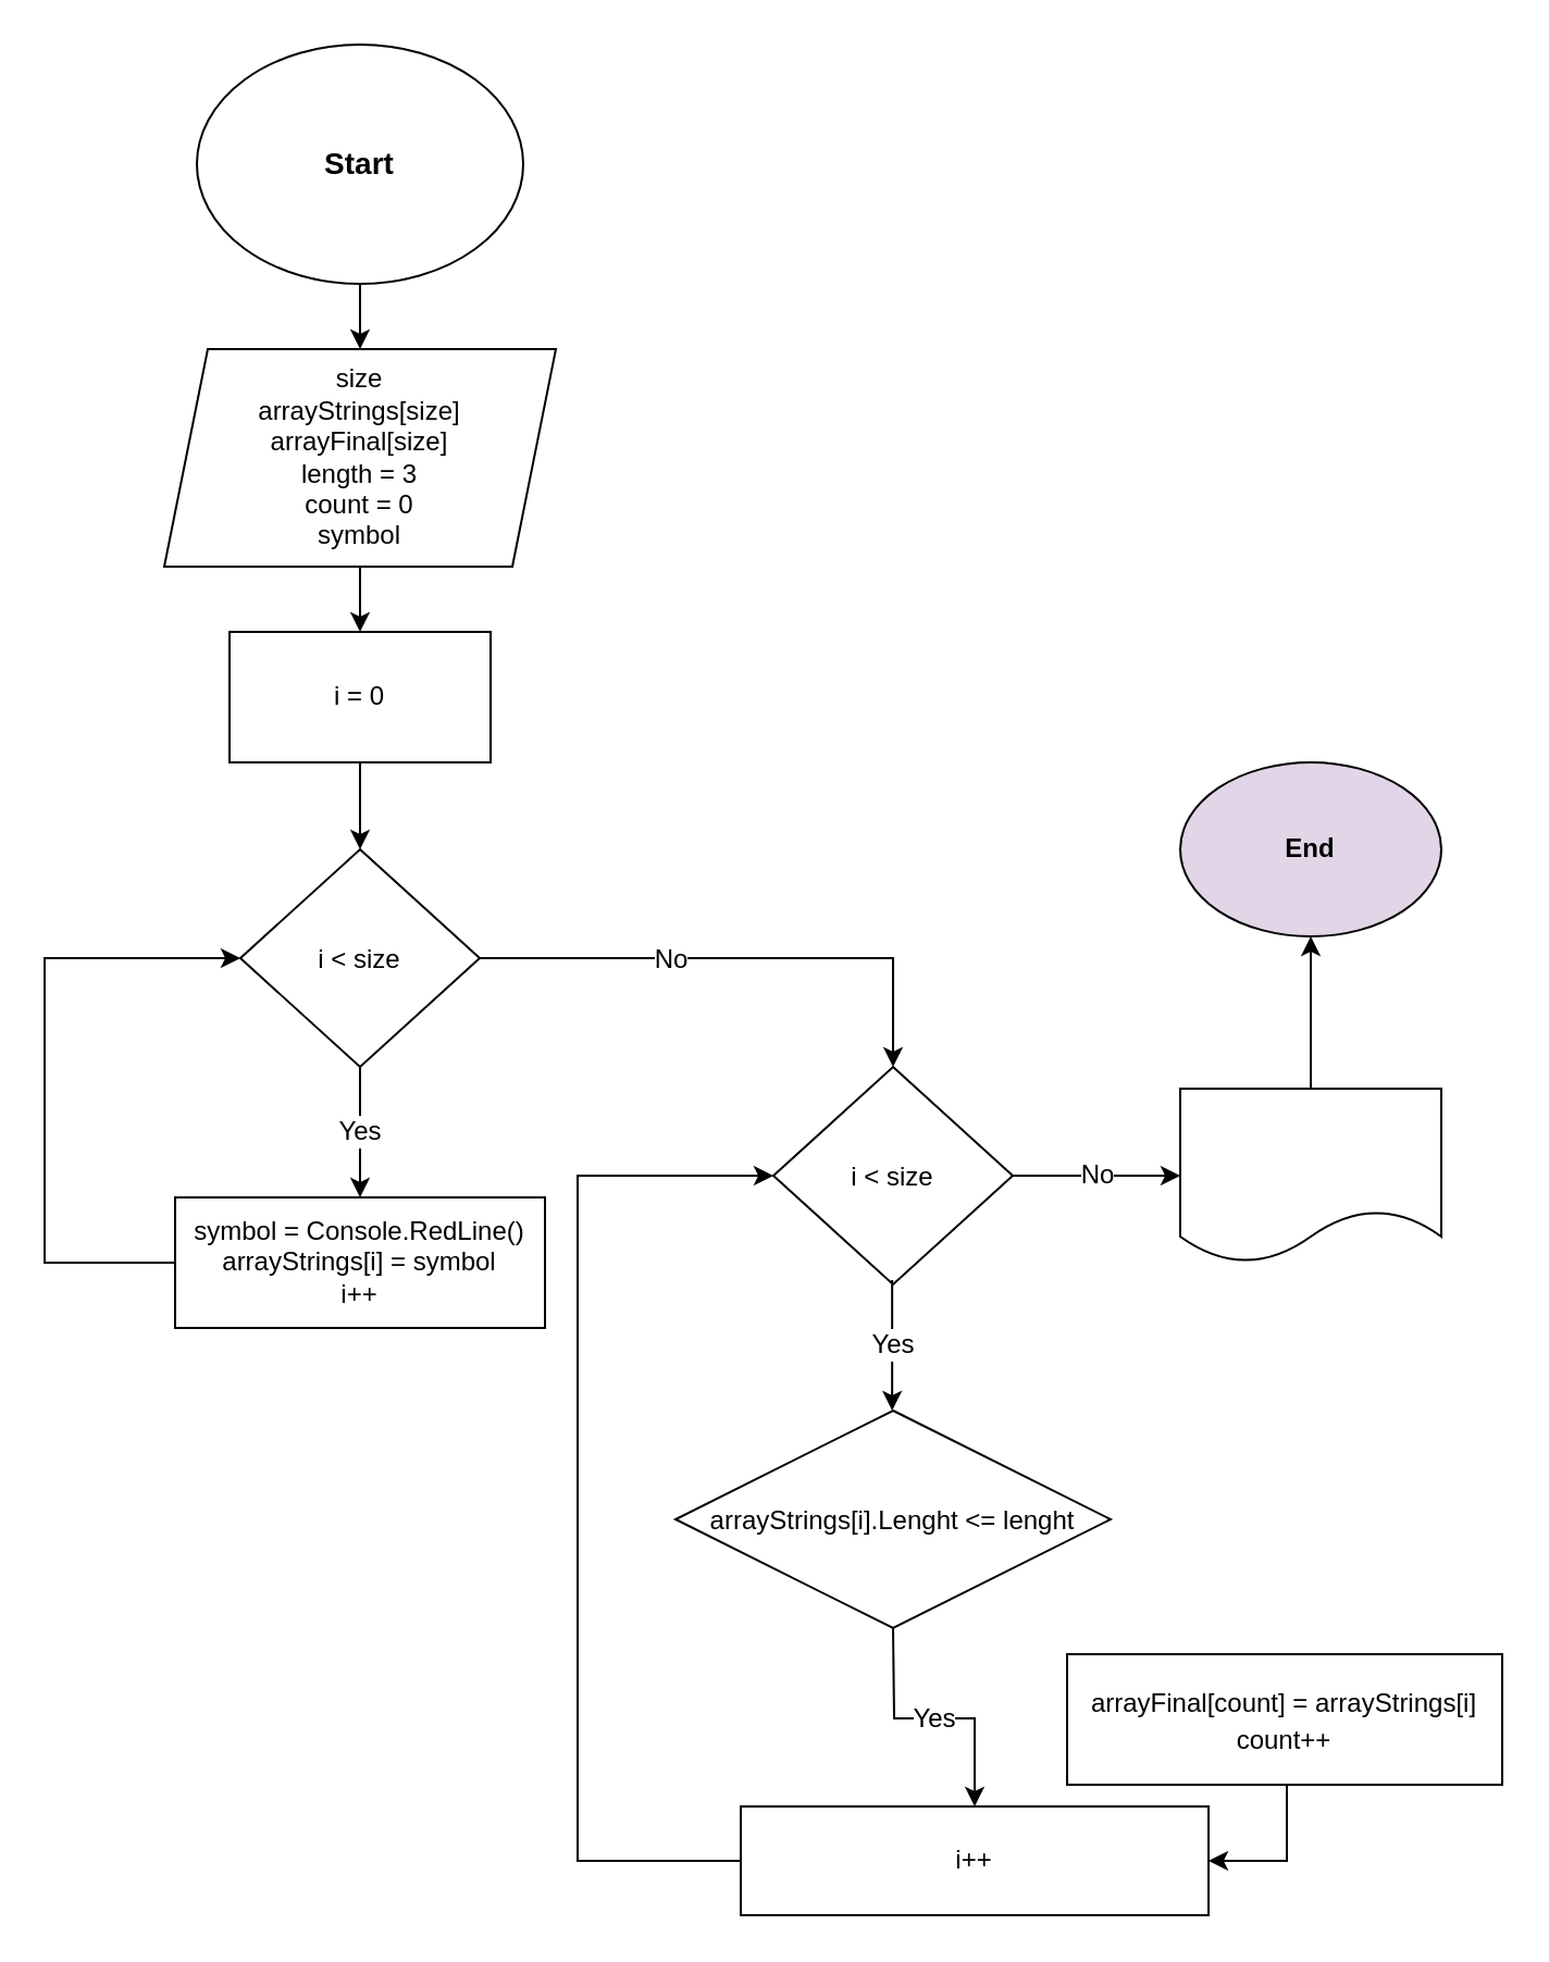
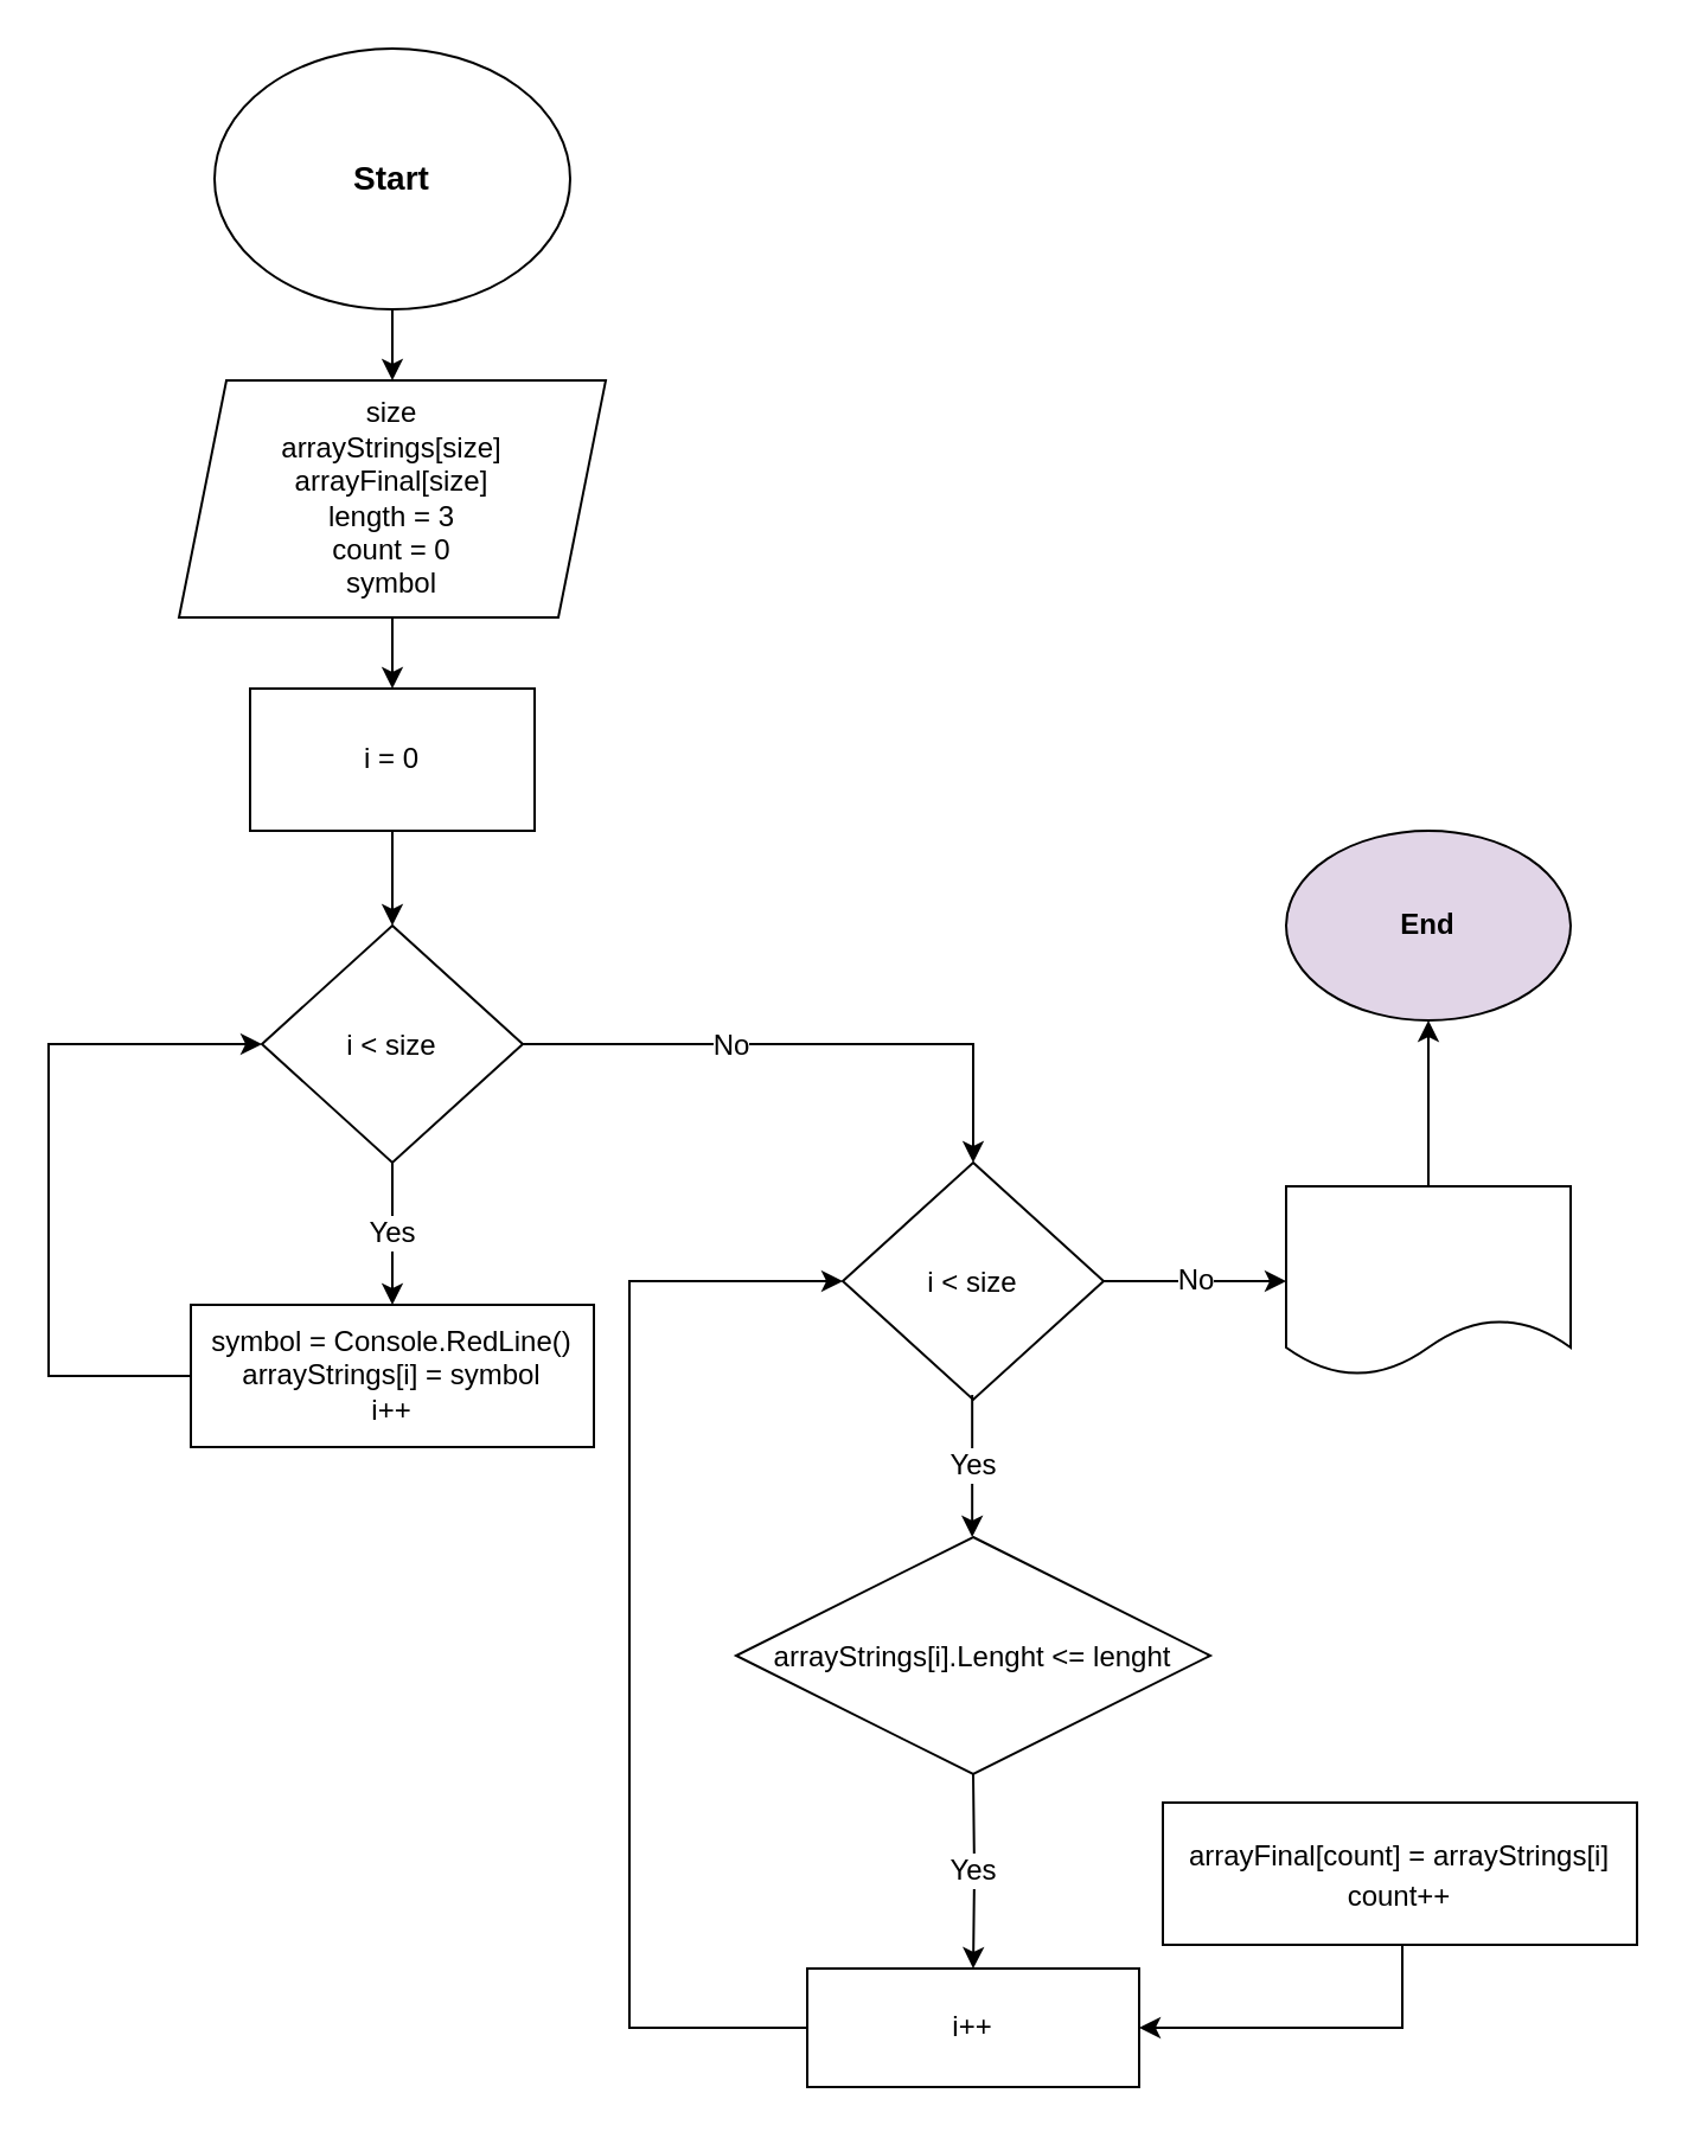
  <mxCell id="0" />
  <mxCell id="1" parent="0" />
  <mxCell id="2" value="" style="edgeStyle=orthogonalEdgeStyle;rounded=0;orthogonalLoop=1;jettySize=auto;html=1;" edge="1" parent="1" source="3" target="5"><mxGeometry relative="1" as="geometry" /></mxCell>
  <mxCell id="3" value="&lt;b&gt;&lt;font style=&quot;font-size: 14px;&quot;&gt;Start&lt;/font&gt;&lt;/b&gt;" style="ellipse;whiteSpace=wrap;html=1;" vertex="1" parent="1"><mxGeometry x="90" y="20" width="150" height="110" as="geometry" /></mxCell>
  <mxCell id="4" value="" style="edgeStyle=orthogonalEdgeStyle;rounded=0;orthogonalLoop=1;jettySize=auto;html=1;fontSize=14;" edge="1" parent="1" source="5" target="7"><mxGeometry relative="1" as="geometry" /></mxCell>
  <mxCell id="5" value="&lt;div&gt;size&lt;/div&gt;&lt;div&gt;&lt;span&gt;arrayStrings&lt;/span&gt;&lt;span lang=&quot;EN-US&quot;&gt;[size]&lt;/span&gt;&lt;/div&gt;&lt;div&gt;&lt;div&gt;&lt;span&gt;arrayFinal&lt;/span&gt;&lt;span lang=&quot;EN-US&quot;&gt;[size]&lt;/span&gt;&lt;/div&gt;&lt;div&gt;&lt;span lang=&quot;EN-US&quot;&gt;length = 3&lt;/span&gt;&lt;/div&gt;&lt;div&gt;&lt;span lang=&quot;EN-US&quot;&gt;count = 0&lt;/span&gt;&lt;/div&gt;&lt;div&gt;&lt;span lang=&quot;EN-US&quot;&gt;symbol&lt;br&gt;&lt;/span&gt;&lt;/div&gt;&lt;span lang=&quot;EN-US&quot;&gt;&lt;/span&gt;&lt;/div&gt;" style="shape=parallelogram;perimeter=parallelogramPerimeter;whiteSpace=wrap;html=1;fixedSize=1;" vertex="1" parent="1"><mxGeometry x="75" y="160" width="180" height="100" as="geometry" /></mxCell>
  <mxCell id="6" value="" style="edgeStyle=orthogonalEdgeStyle;rounded=0;orthogonalLoop=1;jettySize=auto;html=1;fontSize=14;" edge="1" parent="1" source="7" target="11"><mxGeometry relative="1" as="geometry" /></mxCell>
  <mxCell id="7" value="i = 0" style="whiteSpace=wrap;html=1;" vertex="1" parent="1"><mxGeometry x="105" y="290" width="120" height="60" as="geometry" /></mxCell>
  <mxCell id="8" value="Yes" style="edgeStyle=orthogonalEdgeStyle;rounded=0;orthogonalLoop=1;jettySize=auto;html=1;fontSize=12;entryX=0.5;entryY=0;entryDx=0;entryDy=0;" edge="1" parent="1" source="11" target="13"><mxGeometry relative="1" as="geometry"><mxPoint x="165" y="540" as="targetPoint" /></mxGeometry></mxCell>
  <mxCell id="9" value="" style="edgeStyle=orthogonalEdgeStyle;rounded=0;orthogonalLoop=1;jettySize=auto;html=1;fontSize=12;" edge="1" parent="1" source="11"><mxGeometry relative="1" as="geometry"><mxPoint x="410" y="490" as="targetPoint" /><Array as="points"><mxPoint x="410" y="440" /><mxPoint x="410" y="470" /></Array></mxGeometry></mxCell>
  <mxCell id="10" value="No" style="edgeLabel;html=1;align=center;verticalAlign=middle;resizable=0;points=[];fontSize=12;" vertex="1" connectable="0" parent="9"><mxGeometry x="-0.278" y="-1" relative="1" as="geometry"><mxPoint y="-1" as="offset" /></mxGeometry></mxCell>
  <mxCell id="11" value="&lt;font style=&quot;font-size: 12px;&quot;&gt;i &amp;lt; size&lt;/font&gt;" style="rhombus;whiteSpace=wrap;html=1;fontSize=14;" vertex="1" parent="1"><mxGeometry x="110" y="390" width="110" height="100" as="geometry" /></mxCell>
  <mxCell id="12" value="" style="edgeStyle=orthogonalEdgeStyle;rounded=0;orthogonalLoop=1;jettySize=auto;html=1;fontSize=12;entryX=0;entryY=0.5;entryDx=0;entryDy=0;" edge="1" parent="1" source="13" target="11"><mxGeometry relative="1" as="geometry"><mxPoint x="100" y="430" as="targetPoint" /><Array as="points"><mxPoint x="20" y="580" /><mxPoint x="20" y="440" /></Array></mxGeometry></mxCell>
  <mxCell id="13" value="&lt;div&gt;symbol = Console.RedLine()&lt;/div&gt;&lt;div&gt;&lt;span&gt;arrayStrings&lt;/span&gt;&lt;span lang=&quot;EN-US&quot;&gt;[i] = symbol&lt;/span&gt;&lt;/div&gt;&lt;div&gt;&lt;span lang=&quot;EN-US&quot;&gt;i++&lt;br&gt;&lt;/span&gt;&lt;span lang=&quot;EN-US&quot;&gt;&lt;/span&gt;&lt;/div&gt;" style="whiteSpace=wrap;html=1;" vertex="1" parent="1"><mxGeometry x="80" y="550" width="170" height="60" as="geometry" /></mxCell>
  <mxCell id="14" value="No" style="edgeStyle=orthogonalEdgeStyle;rounded=0;orthogonalLoop=1;jettySize=auto;html=1;fontSize=12;" edge="1" parent="1" source="15" target="24"><mxGeometry relative="1" as="geometry"><Array as="points"><mxPoint x="500" y="540" /><mxPoint x="500" y="540" /></Array></mxGeometry></mxCell>
  <mxCell id="15" value="&lt;font style=&quot;font-size: 12px;&quot;&gt;i &amp;lt; size&lt;/font&gt;" style="rhombus;whiteSpace=wrap;html=1;fontSize=14;" vertex="1" parent="1"><mxGeometry x="355" y="490" width="110" height="100" as="geometry" /></mxCell>
  <mxCell id="16" value="Yes" style="edgeStyle=orthogonalEdgeStyle;rounded=0;orthogonalLoop=1;jettySize=auto;html=1;fontSize=12;entryX=0.5;entryY=0;entryDx=0;entryDy=0;" edge="1" parent="1"><mxGeometry relative="1" as="geometry"><mxPoint x="409.58" y="588" as="sourcePoint" /><mxPoint x="409.58" y="648" as="targetPoint" /></mxGeometry></mxCell>
  <mxCell id="17" value="&lt;font style=&quot;font-size: 12px;&quot;&gt;&lt;span&gt;arrayStrings&lt;/span&gt;&lt;span lang=&quot;EN-US&quot;&gt;[i].Lenght &amp;lt;= lenght&lt;br&gt;&lt;/span&gt;&lt;/font&gt;" style="rhombus;whiteSpace=wrap;html=1;fontSize=14;" vertex="1" parent="1"><mxGeometry x="310" y="648" width="200" height="100" as="geometry" /></mxCell>
  <mxCell id="18" value="Yes" style="edgeStyle=orthogonalEdgeStyle;rounded=0;orthogonalLoop=1;jettySize=auto;html=1;fontSize=12;entryX=0.5;entryY=0;entryDx=0;entryDy=0;" edge="1" parent="1" target="19"><mxGeometry relative="1" as="geometry"><mxPoint x="410" y="748" as="sourcePoint" /><mxPoint x="410" y="808" as="targetPoint" /></mxGeometry></mxCell>
- <mxCell id="19" value="i++" style="whiteSpace=wrap;html=1;fontSize=12;" vertex="1" parent="1"><mxGeometry x="340" y="830" width="215" height="50" as="geometry" /></mxCell>
+ <mxCell id="19" value="i++" style="whiteSpace=wrap;html=1;fontSize=12;" vertex="1" parent="1"><mxGeometry x="340" y="830" width="140" height="50" as="geometry" /></mxCell>
  <mxCell id="20" value="" style="edgeStyle=orthogonalEdgeStyle;rounded=0;orthogonalLoop=1;jettySize=auto;html=1;fontSize=12;entryX=0;entryY=0.5;entryDx=0;entryDy=0;exitX=0;exitY=0.5;exitDx=0;exitDy=0;" edge="1" parent="1" source="19"><mxGeometry relative="1" as="geometry"><mxPoint x="320" y="860" as="sourcePoint" /><mxPoint x="355" y="540" as="targetPoint" /><Array as="points"><mxPoint x="265" y="855" /><mxPoint x="265" y="540" /></Array></mxGeometry></mxCell>
  <mxCell id="21" style="edgeStyle=orthogonalEdgeStyle;rounded=0;orthogonalLoop=1;jettySize=auto;html=1;fontSize=12;entryX=1;entryY=0.5;entryDx=0;entryDy=0;" edge="1" parent="1" source="22" target="19"><mxGeometry relative="1" as="geometry"><mxPoint x="500" y="870" as="targetPoint" /><Array as="points"><mxPoint x="591" y="855" /></Array></mxGeometry></mxCell>
  <mxCell id="22" value="&lt;div&gt;&lt;font style=&quot;font-size: 12px;&quot;&gt;arrayFinal&lt;/font&gt;&lt;font style=&quot;font-size: 12px;&quot;&gt;[count] = arrayStrings[i]&lt;/font&gt;&lt;/div&gt;&lt;font style=&quot;font-size: 12px;&quot;&gt;count++&lt;/font&gt;" style="whiteSpace=wrap;html=1;fontSize=14;" vertex="1" parent="1"><mxGeometry x="490" y="760" width="200" height="60" as="geometry" /></mxCell>
  <mxCell id="23" value="" style="edgeStyle=orthogonalEdgeStyle;rounded=0;orthogonalLoop=1;jettySize=auto;html=1;fontSize=12;" edge="1" parent="1" source="24" target="25"><mxGeometry relative="1" as="geometry" /></mxCell>
  <mxCell id="24" value="" style="shape=document;whiteSpace=wrap;html=1;boundedLbl=1;fontSize=12;" vertex="1" parent="1"><mxGeometry x="542" y="500" width="120" height="80" as="geometry" /></mxCell>
  <mxCell id="25" value="&lt;b&gt;End&lt;/b&gt;" style="ellipse;whiteSpace=wrap;html=1;fontSize=12;fillColor=#e1d5e7;" vertex="1" parent="1"><mxGeometry x="542" y="350" width="120" height="80" as="geometry" /></mxCell>
